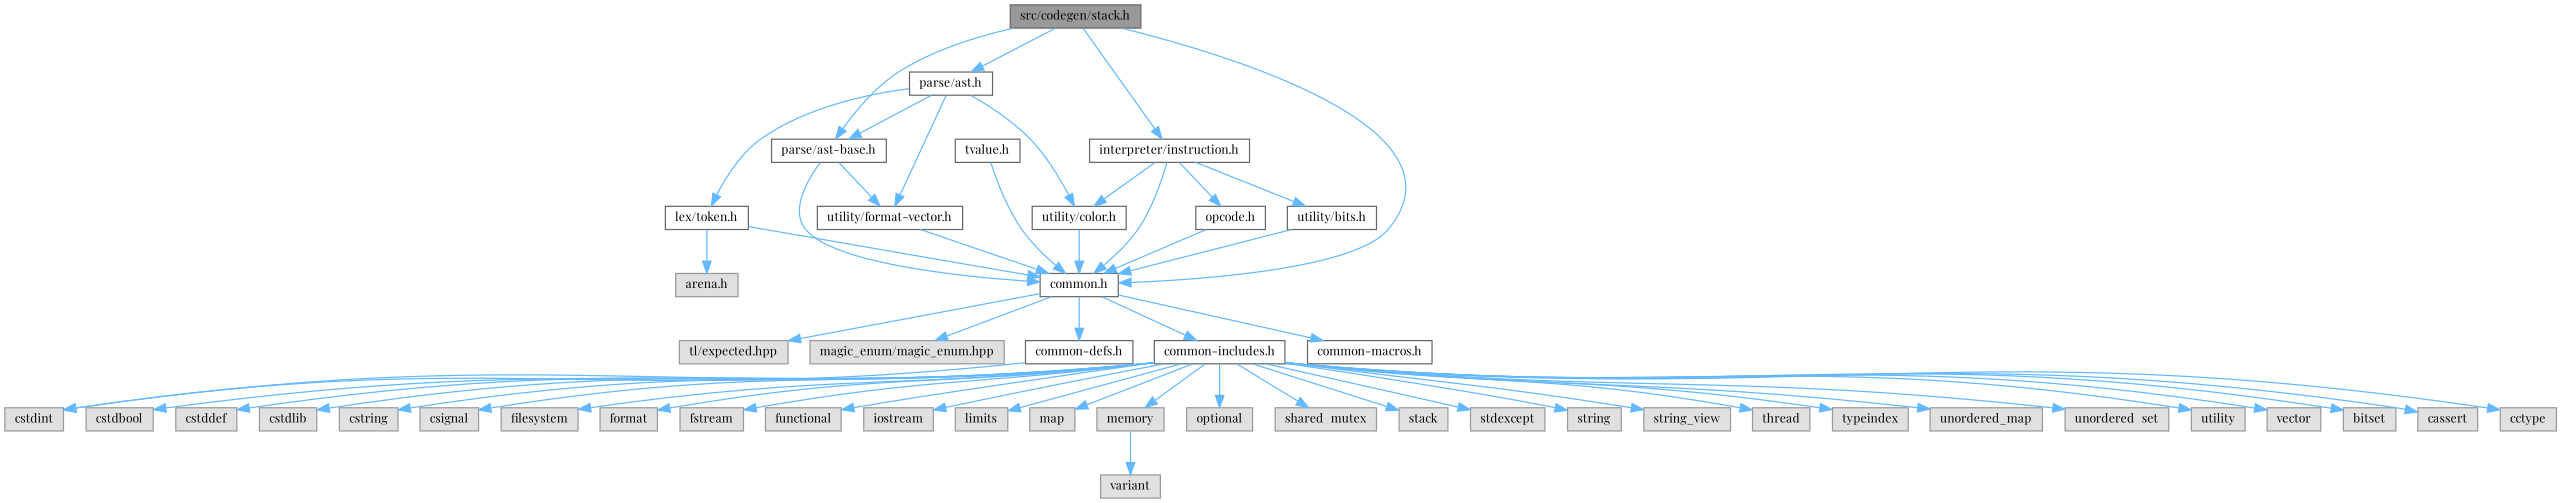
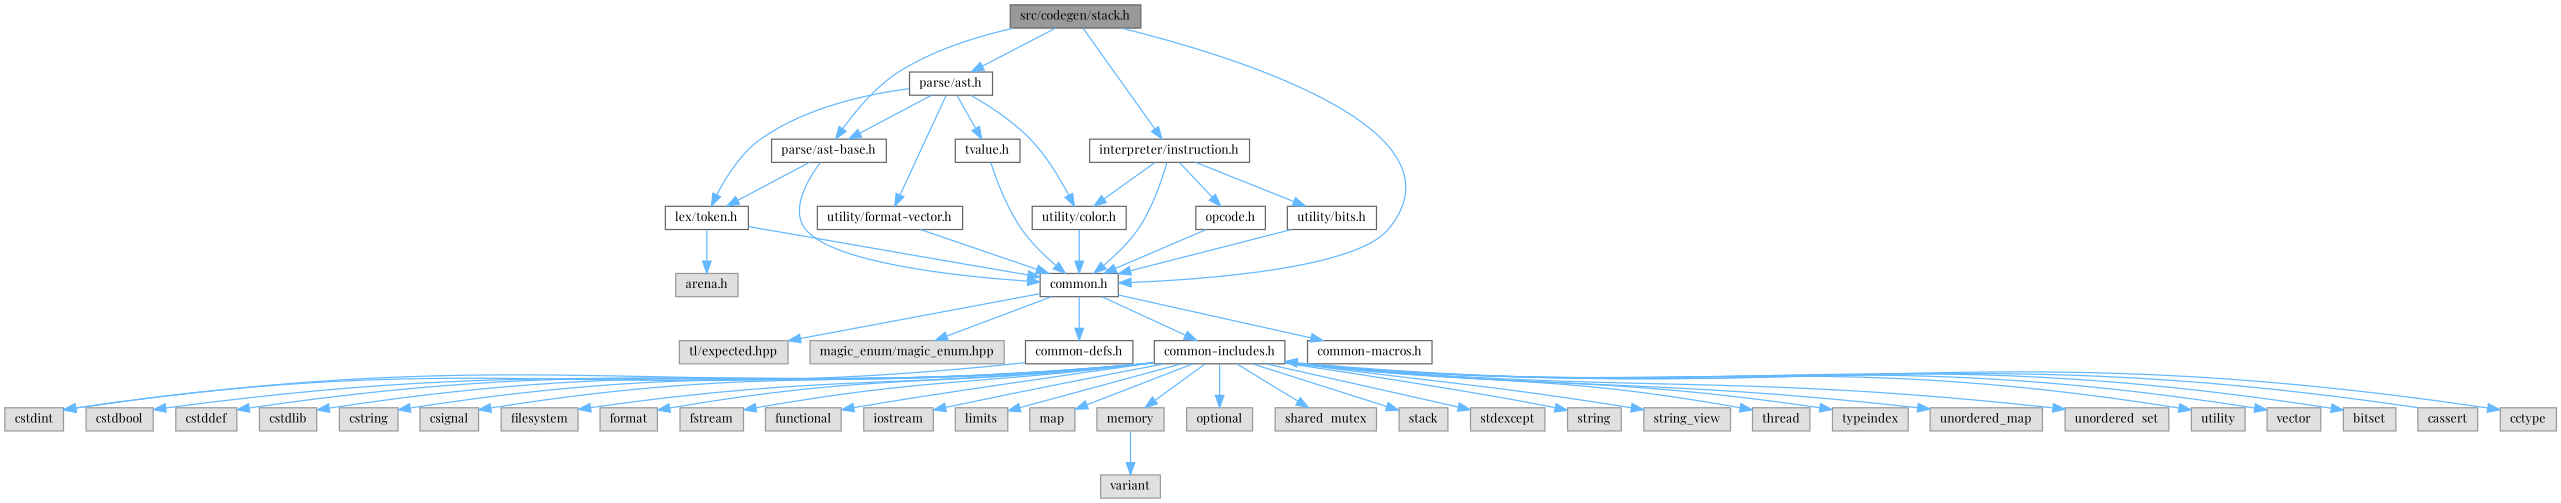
  digraph {
    fontname="Playfair Display"
    node [color=grey60 fillcolor="#E0E0E0" fontname="Playfair Display" fontsize=10 shape=box style=filled]
    edge [color=steelblue1 fontname="Playfair Display" fontsize=10 labelfontname=Helvetica labelfontsize=10 style=solid]
    n1 [color=gray40 fillcolor=grey60 fontcolor=black height=0.2 label="src/codegen/stack.h" width=0.4]
    n2 [color=grey40 fillcolor=white height=0.2 label="common.h" width=0.4]
    n3 [color=grey40 fillcolor=white height=0.2 label="parse/ast-base.h" width=0.4]
    n4 [color=grey40 fillcolor=white height=0.2 label="parse/ast.h" width=0.4]
    n5 [color=grey40 fillcolor=white height=0.2 label="interpreter/instruction.h" width=0.4]
    n6 [height=0.2 label="tl/expected.hpp" width=0.4]
    n7 [height=0.2 label="magic_enum/magic_enum.hpp" width=0.4]
    n8 [color=grey40 fillcolor=white height=0.2 label="common-defs.h" width=0.4]
    n9 [color=grey40 fillcolor=white height=0.2 label="common-macros.h" width=0.4]
    n10 [color=grey40 fillcolor=white height=0.2 label="common-includes.h" width=0.4]
    n11 [color=grey40 fillcolor=white height=0.2 label="lex/token.h" width=0.4]
    n12 [color=grey40 fillcolor=white height=0.2 label="tvalue.h" width=0.4]
    n13 [color=grey40 fillcolor=white height=0.2 label="utility/color.h" width=0.4]
    n14 [color=grey40 fillcolor=white height=0.2 label="utility/format-vector.h" width=0.4]
    n15 [color=grey40 fillcolor=white height=0.2 label="opcode.h" width=0.4]
    n16 [color=grey40 fillcolor=white height=0.2 label="utility/bits.h" width=0.4]
    n17 [height=0.2 label=cstdint width=0.4]
    n18 [height=0.2 label=bitset width=0.4]
    n19 [height=0.2 label=cassert width=0.4]
    n20 [height=0.2 label=cctype width=0.4]
    n21 [height=0.2 label=cstdbool width=0.4]
    n22 [height=0.2 label=cstddef width=0.4]
    n23 [height=0.2 label=cstdlib width=0.4]
    n24 [height=0.2 label=cstring width=0.4]
    n25 [height=0.2 label=csignal width=0.4]
    n26 [height=0.2 label=filesystem width=0.4]
    n27 [height=0.2 label=format width=0.4]
    n28 [height=0.2 label=fstream width=0.4]
    n29 [height=0.2 label=functional width=0.4]
    n30 [height=0.2 label=iostream width=0.4]
    n31 [height=0.2 label=limits width=0.4]
    n32 [height=0.2 label=map width=0.4]
    n33 [height=0.2 label=memory width=0.4]
    n34 [height=0.2 label=optional width=0.4]
    n35 [height=0.2 label=shared_mutex width=0.4]
    n36 [height=0.2 label=stack width=0.4]
    n37 [height=0.2 label=stdexcept width=0.4]
    n38 [height=0.2 label=string width=0.4]
    n39 [height=0.2 label=string_view width=0.4]
    n40 [height=0.2 label=thread width=0.4]
    n41 [height=0.2 label=typeindex width=0.4]
    n42 [height=0.2 label=unordered_map width=0.4]
    n43 [height=0.2 label=unordered_set width=0.4]
    n44 [height=0.2 label=utility width=0.4]
    n45 [height=0.2 label=vector width=0.4]
    n46 [height=0.2 label=variant width=0.4]
    n47 [height=0.2 label="arena.h" width=0.4]
    n1 -> n2
    n1 -> n3
    n1 -> n4
    n1 -> n5
    n2 -> n6
    n2 -> n7
    n2 -> n8
    n2 -> n9
    n2 -> n10
    n3 -> n2
-   n3 -> n14
+   n3 -> n11
    n4 -> n3
    n4 -> n11
+   n4 -> n12
    n4 -> n13
    n4 -> n14
    n5 -> n2
    n5 -> n13
    n5 -> n15
    n5 -> n16
    n8 -> n17
    n10 -> n17
    n10 -> n18
-   n10 -> n19
+   n19 -> n10
    n10 -> n20
    n10 -> n21
    n10 -> n22
    n10 -> n23
    n10 -> n24
    n10 -> n25
    n10 -> n26
    n10 -> n27
    n10 -> n28
    n10 -> n29
    n10 -> n30
    n10 -> n31
    n10 -> n32
    n10 -> n33
    n10 -> n34
    n10 -> n35
    n10 -> n36
    n10 -> n37
    n10 -> n38
    n10 -> n39
    n10 -> n40
    n10 -> n41
    n10 -> n42
    n10 -> n43
    n10 -> n44
    n10 -> n45
    n11 -> n2
    n11 -> n47
    n12 -> n2
    n13 -> n2
    n14 -> n2
    n15 -> n2
    n16 -> n2
    n33 -> n46
  }
